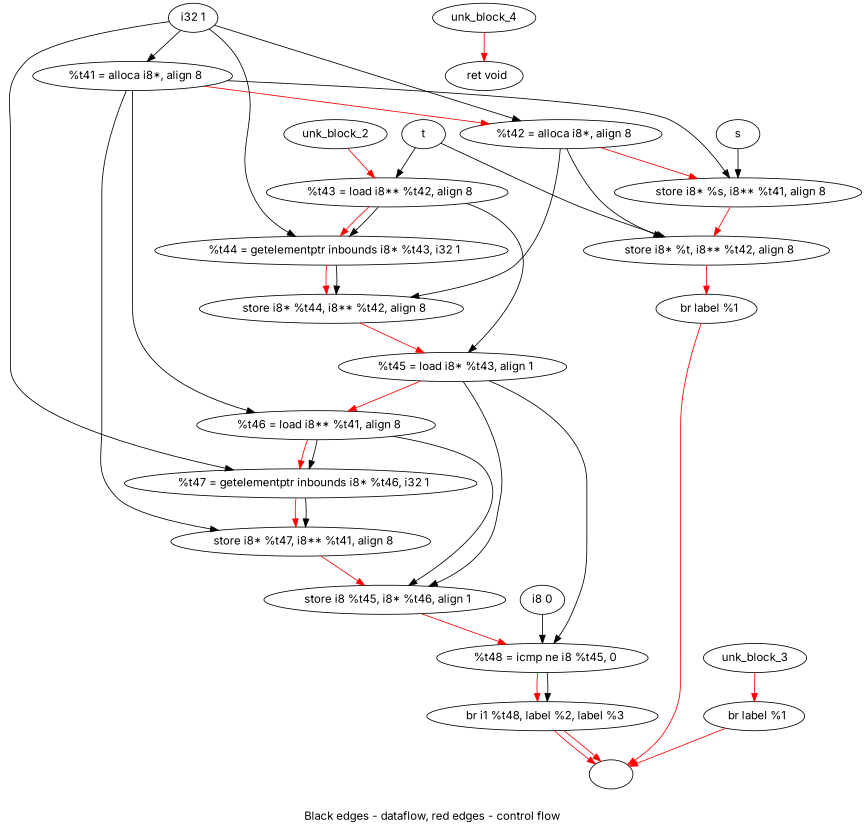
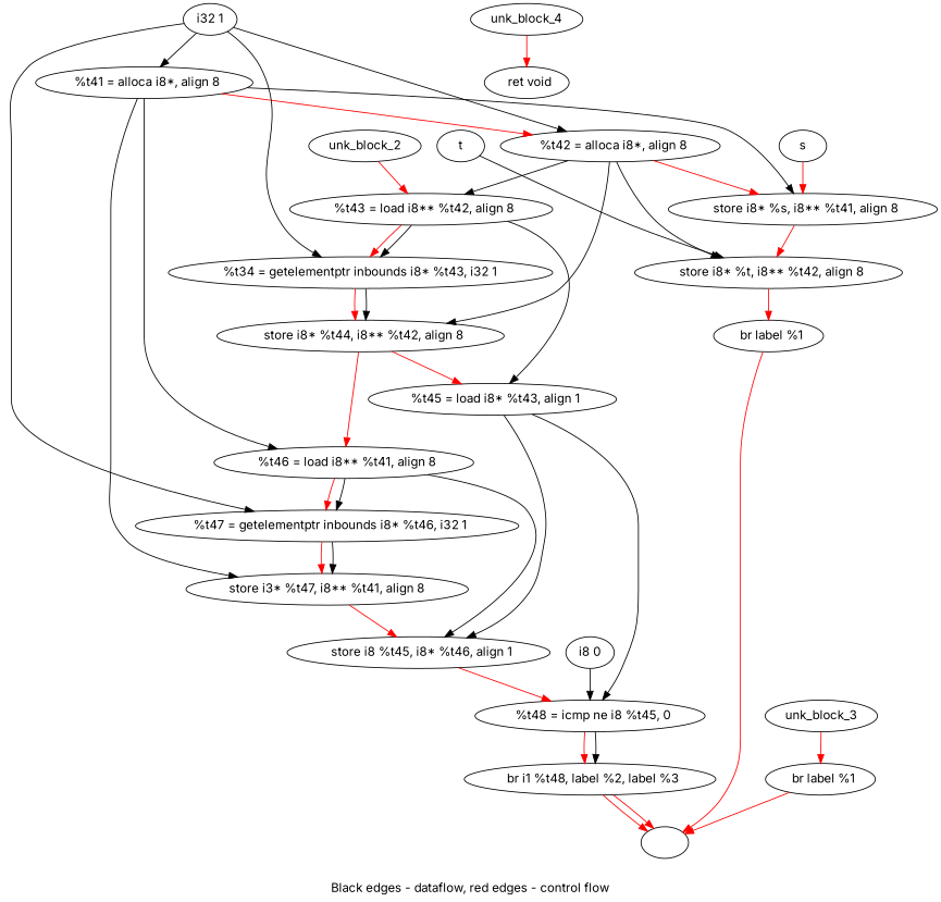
  digraph {
    compound=true
    fontname=Inter
    label="Black edges - dataflow, red edges - control flow"
    node [fontname=Inter]
    edge [fontname=Inter]
    n1 [label="  %t41 = alloca i8*, align 8"]
    n2 [label="  %t42 = alloca i8*, align 8"]
    n3 [label="  store i8* %s, i8** %t41, align 8"]
    n4 [label="  %t46 = load i8** %t41, align 8"]
-   n5 [label="  store i8* %t47, i8** %t41, align 8"]
+   n5 [label="store i3* %t47, i8** %t41, align 8"]
    n6 [label="  store i8* %t, i8** %t42, align 8"]
    n7 [label="  %t43 = load i8** %t42, align 8"]
    n8 [label="  store i8* %t44, i8** %t42, align 8"]
    n9 [label="  %t47 = getelementptr inbounds i8* %t46, i32 1"]
    n10 [label="  store i8 %t45, i8* %t46, align 1"]
    n11 [label="  br label %1"]
-   n12 [label="  %t44 = getelementptr inbounds i8* %t43, i32 1"]
+   n12 [label="%t34 = getelementptr inbounds i8* %t43, i32 1"]
    n13 [label="  %t45 = load i8* %t43, align 1"]
    ""
    "i32 1"
    s
    t
    n18 [label="  %t48 = icmp ne i8 %t45, 0"]
    n19 [label="  br i1 %t48, label %2, label %3"]
    unk_block_2
    "i8 0"
    n22 [label="  br label %1"]
    unk_block_3
    n24 [label="  ret void"]
    unk_block_4
    n1 -> n2 [color=red weight=2]
    n1 -> n3
    n1 -> n4
    n1 -> n5
    n2 -> n3 [color=red weight=2]
    n2 -> n6
-   t -> n7
+   n2 -> n7
    n2 -> n8
    n3 -> n6 [color=red weight=2]
    n4 -> n9 [color=red weight=2]
    n4 -> n9
    n4 -> n10
    n5 -> n10 [color=red weight=2]
    n6 -> n11 [color=red weight=2]
    n7 -> n12 [color=red weight=2]
    n7 -> n12
    n7 -> n13
    n8 -> n13 [color=red weight=2]
    n9 -> n5 [color=red weight=2]
    n9 -> n5
    n10 -> n18 [color=red weight=2]
    n11 -> "" [color=red]
    n12 -> n8 [color=red weight=2]
    n12 -> n8
-   n13 -> n4 [color=red weight=2]
+   n8 -> n4 [color=red weight=2]
    n13 -> n10
    n13 -> n18
    "i32 1" -> n1
    "i32 1" -> n2
    "i32 1" -> n9
    "i32 1" -> n12
-   s -> n3
+   s -> n3 [color=red]
    t -> n6
    n18 -> n19 [color=red weight=2]
    n18 -> n19
    n19 -> "" [color=red]
    n19 -> "" [color=red]
    unk_block_2 -> n7 [color=red]
    "i8 0" -> n18
    n22 -> "" [color=red]
    unk_block_3 -> n22 [color=red]
    unk_block_4 -> n24 [color=red]
  }
